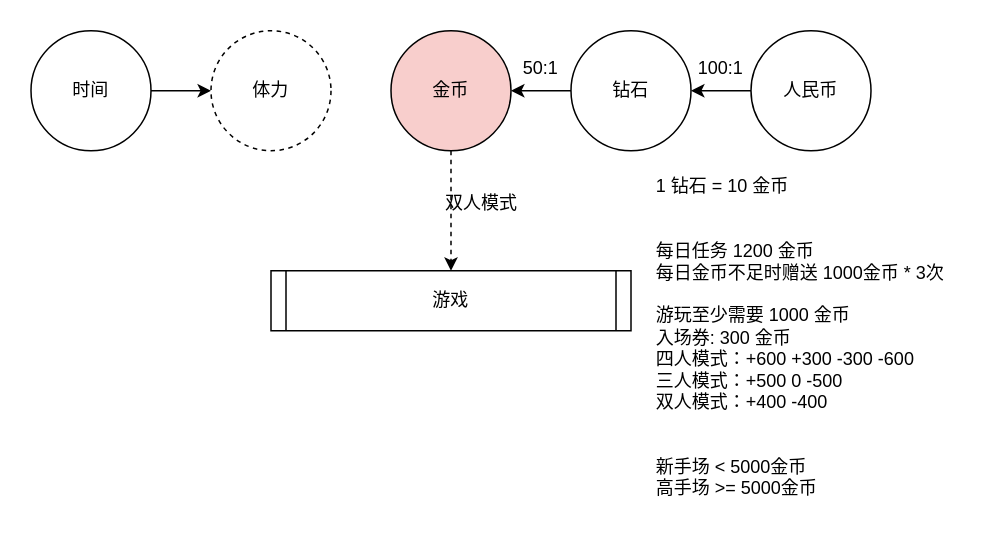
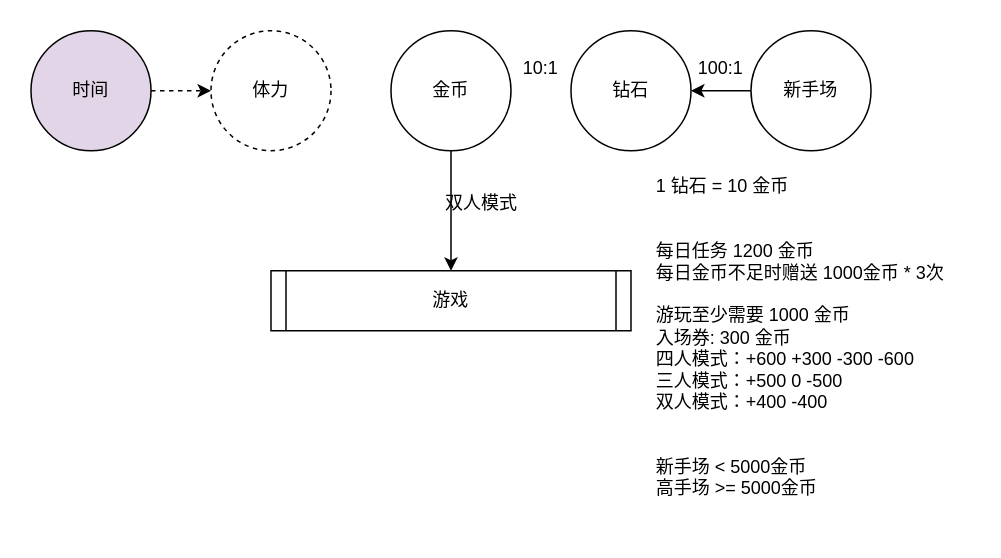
  <mxCell id="0" />
  <mxCell id="1" parent="0" />
- <mxCell id="2" style="edgeStyle=orthogonalEdgeStyle;rounded=0;orthogonalLoop=1;jettySize=auto;html=1;exitX=0.5;exitY=1;exitDx=0;exitDy=0;entryX=0.5;entryY=0;entryDx=0;entryDy=0;dashed=1;" edge="1" parent="1" source="3" target="14"><mxGeometry relative="1" as="geometry"><mxPoint x="300" y="280" as="targetPoint" /></mxGeometry></mxCell>
- <mxCell id="3" value="金币" style="ellipse;whiteSpace=wrap;html=1;aspect=fixed;fillColor=#f8cecc;" vertex="1" parent="1"><mxGeometry x="260" y="20" width="80" height="80" as="geometry" /></mxCell>
- <mxCell id="4" value="" style="edgeStyle=orthogonalEdgeStyle;rounded=0;orthogonalLoop=1;jettySize=auto;html=1;" edge="1" parent="1" source="5" target="3"><mxGeometry relative="1" as="geometry" /></mxCell>
+ <mxCell id="2" style="edgeStyle=orthogonalEdgeStyle;rounded=0;orthogonalLoop=1;jettySize=auto;html=1;exitX=0.5;exitY=1;exitDx=0;exitDy=0;entryX=0.5;entryY=0;entryDx=0;entryDy=0;" edge="1" parent="1" source="3" target="14"><mxGeometry relative="1" as="geometry"><mxPoint x="300" y="280" as="targetPoint" /></mxGeometry></mxCell>
+ <mxCell id="3" value="金币" style="ellipse;whiteSpace=wrap;html=1;aspect=fixed;" vertex="1" parent="1"><mxGeometry x="260" y="20" width="80" height="80" as="geometry" /></mxCell>
  <mxCell id="5" value="钻石" style="ellipse;whiteSpace=wrap;html=1;aspect=fixed;" vertex="1" parent="1"><mxGeometry x="380" y="20" width="80" height="80" as="geometry" /></mxCell>
  <mxCell id="6" value="体力" style="ellipse;whiteSpace=wrap;html=1;aspect=fixed;dashed=1;" vertex="1" parent="1"><mxGeometry x="140" y="20" width="80" height="80" as="geometry" /></mxCell>
  <mxCell id="7" value="" style="edgeStyle=orthogonalEdgeStyle;rounded=0;orthogonalLoop=1;jettySize=auto;html=1;" edge="1" parent="1" source="8" target="5"><mxGeometry relative="1" as="geometry" /></mxCell>
- <mxCell id="8" value="人民币" style="ellipse;whiteSpace=wrap;html=1;aspect=fixed;" vertex="1" parent="1"><mxGeometry x="500" y="20" width="80" height="80" as="geometry" /></mxCell>
- <mxCell id="9" value="" style="edgeStyle=orthogonalEdgeStyle;rounded=0;orthogonalLoop=1;jettySize=auto;html=1;" edge="1" parent="1" source="10" target="6"><mxGeometry relative="1" as="geometry" /></mxCell>
- <mxCell id="10" value="时间" style="ellipse;whiteSpace=wrap;html=1;aspect=fixed;" vertex="1" parent="1"><mxGeometry x="20" y="20" width="80" height="80" as="geometry" /></mxCell>
+ <mxCell id="8" value="新手场" style="ellipse;whiteSpace=wrap;html=1;aspect=fixed;" vertex="1" parent="1"><mxGeometry x="500" y="20" width="80" height="80" as="geometry" /></mxCell>
+ <mxCell id="9" value="" style="edgeStyle=orthogonalEdgeStyle;rounded=0;orthogonalLoop=1;jettySize=auto;html=1;dashed=1;" edge="1" parent="1" source="10" target="6"><mxGeometry relative="1" as="geometry" /></mxCell>
+ <mxCell id="10" value="时间" style="ellipse;whiteSpace=wrap;html=1;aspect=fixed;fillColor=#e1d5e7;" vertex="1" parent="1"><mxGeometry x="20" y="20" width="80" height="80" as="geometry" /></mxCell>
  <mxCell id="11" value="双人模式" style="text;html=1;align=center;verticalAlign=middle;resizable=0;points=[];autosize=1;strokeColor=none;fillColor=none;" vertex="1" parent="1"><mxGeometry x="290" y="120" width="60" height="30" as="geometry" /></mxCell>
- <mxCell id="12" value="50:1" style="text;html=1;strokeColor=none;fillColor=none;align=center;verticalAlign=middle;whiteSpace=wrap;rounded=0;" vertex="1" parent="1"><mxGeometry x="330" y="30" width="60" height="30" as="geometry" /></mxCell>
+ <mxCell id="12" value="10:1" style="text;html=1;strokeColor=none;fillColor=none;align=center;verticalAlign=middle;whiteSpace=wrap;rounded=0;" vertex="1" parent="1"><mxGeometry x="330" y="30" width="60" height="30" as="geometry" /></mxCell>
  <mxCell id="13" value="100:1" style="text;html=1;strokeColor=none;fillColor=none;align=center;verticalAlign=middle;whiteSpace=wrap;rounded=0;" vertex="1" parent="1"><mxGeometry x="450" y="30" width="60" height="30" as="geometry" /></mxCell>
  <mxCell id="14" value="游戏" style="shape=process;whiteSpace=wrap;html=1;backgroundOutline=1;size=0.042;" vertex="1" parent="1"><mxGeometry x="180" y="180" width="240" height="40" as="geometry" /></mxCell>
  <mxCell id="15" value="1 钻石 = 10 金币&#10;&#10;&#10;每日任务 1200 金币&#10;每日金币不足时赠送 1000金币 * 3次&#10;&#10;游玩至少需要 1000 金币&#10;入场券: 300 金币&#10;四人模式：+600 +300 -300 -600&#10;三人模式：+500 0 -500&#10;双人模式：+400 -400&#10;&#10;&#10;新手场 &lt; 5000金币&#10;高手场 &gt;= 5000金币" style="text;whiteSpace=wrap;" vertex="1" parent="1"><mxGeometry x="435" y="110" width="210" height="240" as="geometry" /></mxCell>
